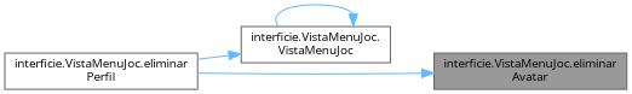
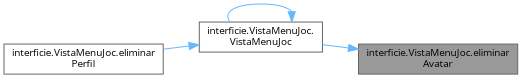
  digraph {
    fontname="Open Sans"
    rankdir=RL
    node [color=grey40 fillcolor=white fontname="Open Sans" fontsize=10 shape=box style=filled]
    edge [color=steelblue1 dir=back fontname="Open Sans" fontsize=10 labelfontname=Helvetica labelfontsize=10 style=solid]
    n1 [color=gray40 fillcolor=grey60 fontcolor=black height=0.2 label="interficie.VistaMenuJoc.eliminar\lAvatar" width=0.4]
    n2 [height=0.2 label="interficie.VistaMenuJoc.\lVistaMenuJoc" width=0.4]
    n3 [height=0.2 label="interficie.VistaMenuJoc.eliminar\lPerfil" width=0.4]
-   n1 -> n3
+   n1 -> n2
    n2 -> n2
    n2 -> n3
  }
